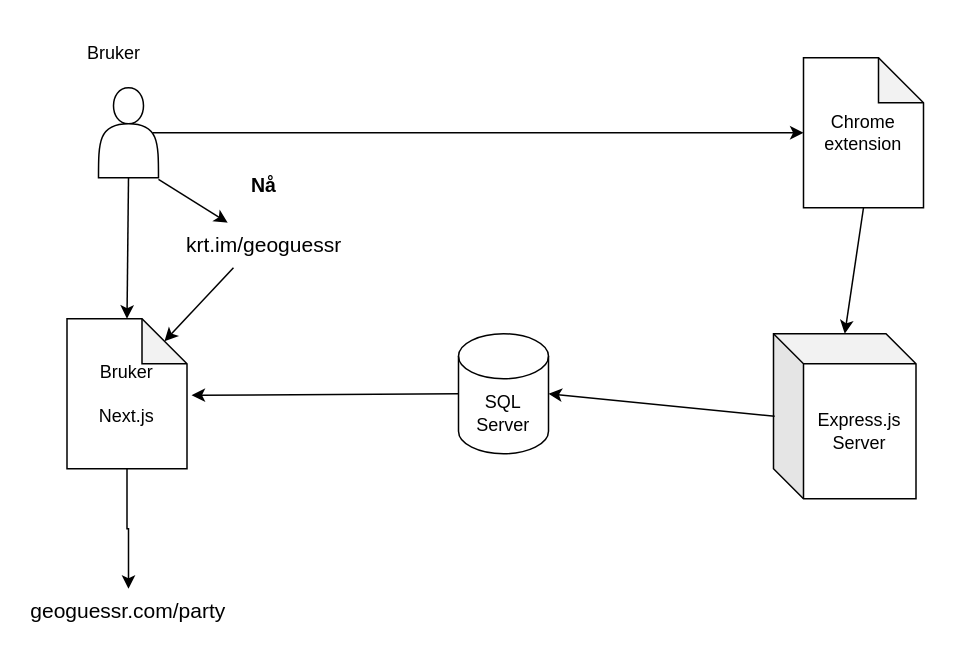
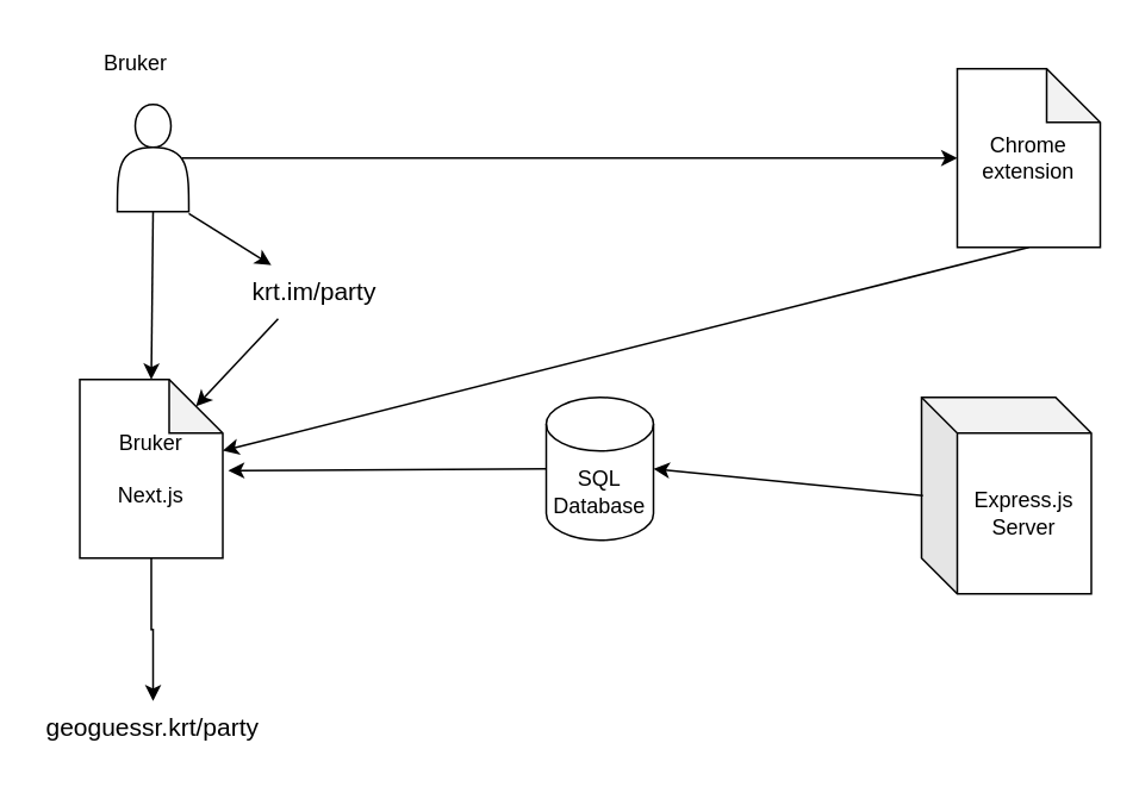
  <mxCell id="0" />
  <mxCell id="1" parent="0" />
- <mxCell id="2" value="SQL Server" style="shape=cylinder3;whiteSpace=wrap;html=1;boundedLbl=1;backgroundOutline=1;size=15;" parent="1" vertex="1"><mxGeometry x="305" y="222" width="60" height="80" as="geometry" /></mxCell>
+ <mxCell id="2" value="SQL Database" style="shape=cylinder3;whiteSpace=wrap;html=1;boundedLbl=1;backgroundOutline=1;size=15;" parent="1" vertex="1"><mxGeometry x="305" y="222" width="60" height="80" as="geometry" /></mxCell>
  <mxCell id="3" style="edgeStyle=orthogonalEdgeStyle;rounded=0;orthogonalLoop=1;jettySize=auto;html=1;exitX=0.5;exitY=1;exitDx=0;exitDy=0;exitPerimeter=0;" parent="1" source="4" target="12" edge="1"><mxGeometry relative="1" as="geometry" /></mxCell>
  <mxCell id="4" value="Bruker&lt;div&gt;&lt;br&gt;&lt;div&gt;Next.js&lt;/div&gt;&lt;/div&gt;" style="shape=note;whiteSpace=wrap;html=1;backgroundOutline=1;darkOpacity=0.05;" parent="1" vertex="1"><mxGeometry x="44" y="212" width="80" height="100" as="geometry" /></mxCell>
  <mxCell id="5" value="Express.js&lt;br&gt;Server" style="shape=cube;whiteSpace=wrap;html=1;boundedLbl=1;backgroundOutline=1;darkOpacity=0.05;darkOpacity2=0.1;" parent="1" vertex="1"><mxGeometry x="515" y="222" width="95" height="110" as="geometry" /></mxCell>
  <mxCell id="6" value="Chrome extension" style="shape=note;whiteSpace=wrap;html=1;backgroundOutline=1;darkOpacity=0.05;" parent="1" vertex="1"><mxGeometry x="535" y="38" width="80" height="100" as="geometry" /></mxCell>
  <mxCell id="7" value="" style="shape=actor;whiteSpace=wrap;html=1;" parent="1" vertex="1"><mxGeometry x="65" y="58" width="40" height="60" as="geometry" /></mxCell>
  <mxCell id="8" value="" style="endArrow=classic;html=1;rounded=0;entryX=0;entryY=0.5;entryDx=0;entryDy=0;entryPerimeter=0;exitX=0.9;exitY=0.5;exitDx=0;exitDy=0;exitPerimeter=0;" parent="1" source="7" target="6" edge="1"><mxGeometry width="50" height="50" relative="1" as="geometry"><mxPoint x="135" y="102" as="sourcePoint" /><mxPoint x="225" y="62" as="targetPoint" /></mxGeometry></mxCell>
- <mxCell id="9" value="" style="endArrow=classic;html=1;rounded=0;exitX=0.5;exitY=1;exitDx=0;exitDy=0;exitPerimeter=0;entryX=0.5;entryY=0;entryDx=0;entryDy=0;entryPerimeter=0;" parent="1" source="6" target="5" edge="1"><mxGeometry width="50" height="50" relative="1" as="geometry"><mxPoint x="545" y="202" as="sourcePoint" /><mxPoint x="595" y="152" as="targetPoint" /></mxGeometry></mxCell>
+ <mxCell id="9" value="" style="endArrow=classic;html=1;rounded=0;exitX=0.5;exitY=1;exitDx=0;exitDy=0;exitPerimeter=0;" parent="1" source="6" target="4" edge="1"><mxGeometry width="50" height="50" relative="1" as="geometry"><mxPoint x="545" y="202" as="sourcePoint" /><mxPoint x="595" y="152" as="targetPoint" /></mxGeometry></mxCell>
  <mxCell id="10" value="" style="endArrow=classic;html=1;rounded=0;entryX=1;entryY=0.5;entryDx=0;entryDy=0;entryPerimeter=0;exitX=0.008;exitY=0.5;exitDx=0;exitDy=0;exitPerimeter=0;" parent="1" source="5" target="2" edge="1"><mxGeometry width="50" height="50" relative="1" as="geometry"><mxPoint x="504.04" y="334" as="sourcePoint" /><mxPoint x="355" y="332" as="targetPoint" /></mxGeometry></mxCell>
  <mxCell id="11" value="" style="endArrow=classic;html=1;rounded=0;entryX=1.038;entryY=0.51;entryDx=0;entryDy=0;exitX=0;exitY=0.5;exitDx=0;exitDy=0;exitPerimeter=0;entryPerimeter=0;" parent="1" source="2" target="4" edge="1"><mxGeometry width="50" height="50" relative="1" as="geometry"><mxPoint x="305" y="332" as="sourcePoint" /><mxPoint x="125.06" y="332.96" as="targetPoint" /></mxGeometry></mxCell>
- <mxCell id="12" value="&lt;font style=&quot;font-size: 14px;&quot;&gt;geoguessr.com/party&lt;/font&gt;" style="text;html=1;align=center;verticalAlign=middle;whiteSpace=wrap;rounded=0;" parent="1" vertex="1"><mxGeometry x="20" y="392" width="130" height="30" as="geometry" /></mxCell>
+ <mxCell id="12" value="&lt;font style=&quot;font-size: 14px;&quot;&gt;geoguessr.krt/party&lt;/font&gt;" style="text;html=1;align=center;verticalAlign=middle;whiteSpace=wrap;rounded=0;" parent="1" vertex="1"><mxGeometry x="20" y="392" width="130" height="30" as="geometry" /></mxCell>
  <mxCell id="13" value="" style="endArrow=classic;html=1;rounded=0;entryX=0.5;entryY=0;entryDx=0;entryDy=0;entryPerimeter=0;exitX=0.5;exitY=1;exitDx=0;exitDy=0;" parent="1" source="7" target="4" edge="1"><mxGeometry width="50" height="50" relative="1" as="geometry"><mxPoint x="145" y="202" as="sourcePoint" /><mxPoint x="195" y="152" as="targetPoint" /></mxGeometry></mxCell>
  <mxCell id="14" value="Bruker" style="text;html=1;align=center;verticalAlign=middle;resizable=0;points=[];autosize=1;strokeColor=none;fillColor=none;" parent="1" vertex="1"><mxGeometry x="45" y="20" width="60" height="30" as="geometry" /></mxCell>
  <mxCell id="15" value="" style="endArrow=classic;html=1;rounded=0;exitX=1;exitY=1.017;exitDx=0;exitDy=0;exitPerimeter=0;" parent="1" source="7" target="17" edge="1"><mxGeometry width="50" height="50" relative="1" as="geometry"><mxPoint x="220" y="222" as="sourcePoint" /><mxPoint x="270" y="172" as="targetPoint" /></mxGeometry></mxCell>
- <mxCell id="16" value="&lt;font style=&quot;font-size: 13px;&quot;&gt;&lt;b&gt;Nå&lt;/b&gt;&lt;/font&gt;" style="text;html=1;align=center;verticalAlign=middle;resizable=0;points=[];autosize=1;strokeColor=none;fillColor=none;" parent="1" vertex="1"><mxGeometry x="155" y="108" width="40" height="30" as="geometry" /></mxCell>
- <mxCell id="17" value="&lt;font style=&quot;font-size: 14px;&quot;&gt;krt.im/geoguessr&lt;/font&gt;" style="text;html=1;align=center;verticalAlign=middle;resizable=0;points=[];autosize=1;strokeColor=none;fillColor=none;" parent="1" vertex="1"><mxGeometry x="110" y="148" width="130" height="30" as="geometry" /></mxCell>
+ <mxCell id="17" value="&lt;font style=&quot;font-size: 14px;&quot;&gt;krt.im/party&lt;/font&gt;" style="text;html=1;align=center;verticalAlign=middle;resizable=0;points=[];autosize=1;strokeColor=none;fillColor=none;" parent="1" vertex="1"><mxGeometry x="110" y="148" width="130" height="30" as="geometry" /></mxCell>
  <mxCell id="18" value="" style="edgeStyle=none;orthogonalLoop=1;jettySize=auto;html=1;rounded=0;exitX=0.346;exitY=1;exitDx=0;exitDy=0;exitPerimeter=0;entryX=0;entryY=0;entryDx=65;entryDy=15;entryPerimeter=0;" parent="1" source="17" target="4" edge="1"><mxGeometry width="100" relative="1" as="geometry"><mxPoint x="105" y="202" as="sourcePoint" /><mxPoint x="205" y="202" as="targetPoint" /><Array as="points" /></mxGeometry></mxCell>
